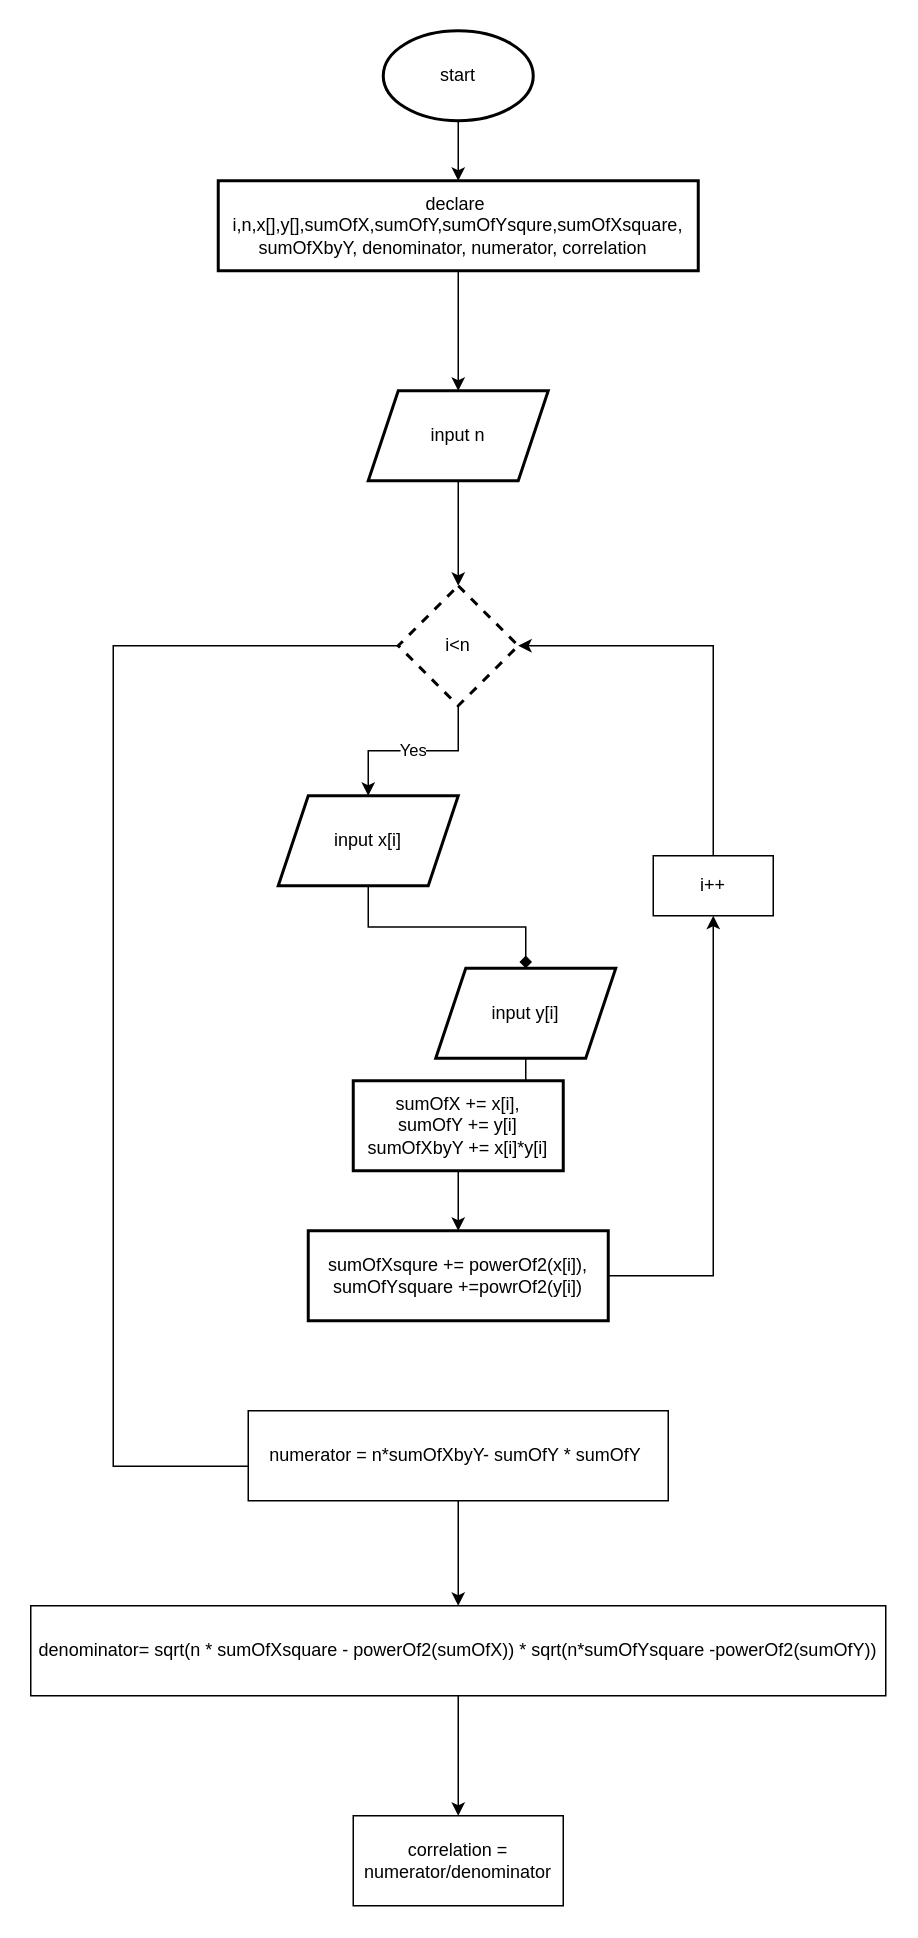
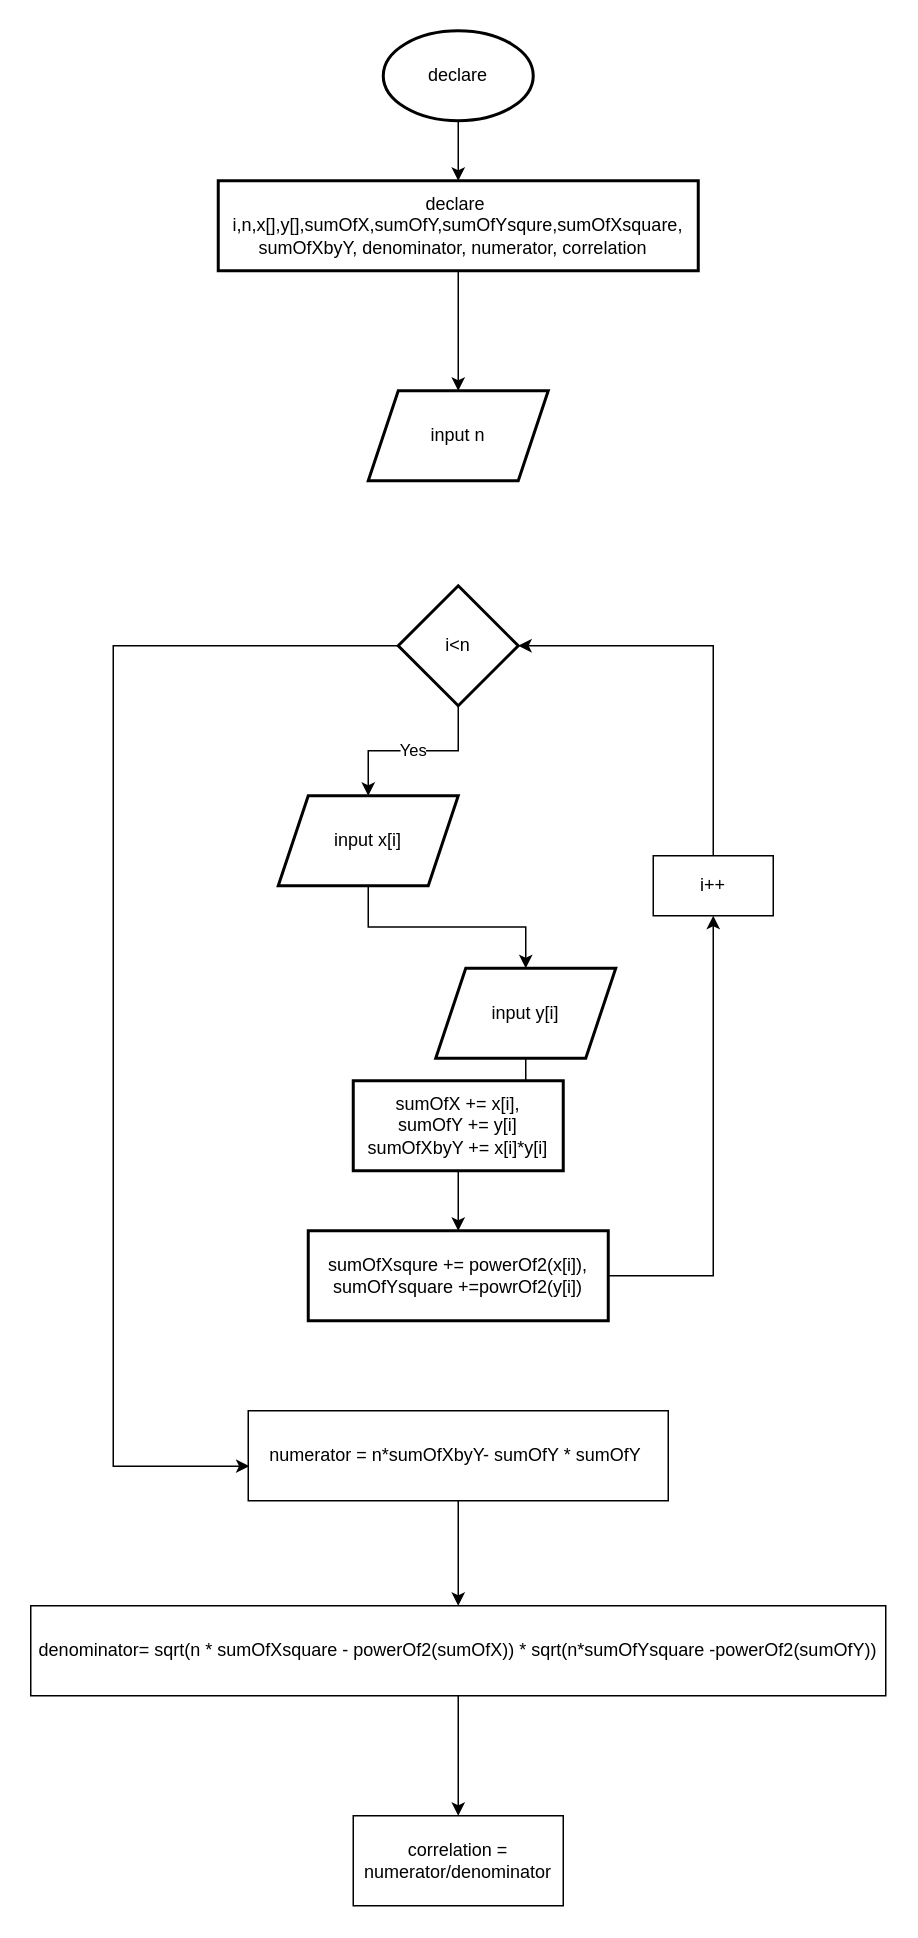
  <mxCell id="0" />
  <mxCell id="1" parent="0" />
  <mxCell id="2" value="" style="edgeStyle=orthogonalEdgeStyle;rounded=0;orthogonalLoop=1;jettySize=auto;html=1;" edge="1" parent="1" source="3" target="5"><mxGeometry relative="1" as="geometry" /></mxCell>
- <mxCell id="3" value="start" style="strokeWidth=2;html=1;shape=mxgraph.flowchart.start_1;whiteSpace=wrap;" vertex="1" parent="1"><mxGeometry x="255" y="20" width="100" height="60" as="geometry" /></mxCell>
+ <mxCell id="3" value="declare" style="strokeWidth=2;html=1;shape=mxgraph.flowchart.start_1;whiteSpace=wrap;" vertex="1" parent="1"><mxGeometry x="255" y="20" width="100" height="60" as="geometry" /></mxCell>
  <mxCell id="4" value="" style="edgeStyle=orthogonalEdgeStyle;rounded=0;orthogonalLoop=1;jettySize=auto;html=1;" edge="1" parent="1" source="5" target="7"><mxGeometry relative="1" as="geometry" /></mxCell>
  <mxCell id="5" value="declare&amp;nbsp;&lt;br&gt;i,n,x[],y[],sumOfX,sumOfY,sumOfYsqure,sumOfXsquare,&lt;br&gt;sumOfXbyY, denominator, n&lt;font style=&quot;background-color: rgb(255, 255, 255);&quot;&gt;&lt;span style=&quot;font-family: inherit; text-align: left;&quot;&gt;&lt;font style=&quot;font-size: 12px;&quot;&gt;umerator, correlation&amp;nbsp;&lt;/font&gt;&lt;/span&gt;&amp;nbsp;&lt;/font&gt;" style="whiteSpace=wrap;html=1;strokeWidth=2;" vertex="1" parent="1"><mxGeometry x="145" y="120" width="320" height="60" as="geometry" /></mxCell>
- <mxCell id="6" value="" style="edgeStyle=orthogonalEdgeStyle;rounded=0;orthogonalLoop=1;jettySize=auto;html=1;" edge="1" parent="1" source="7" target="10"><mxGeometry relative="1" as="geometry" /></mxCell>
  <mxCell id="7" value="input n" style="shape=parallelogram;perimeter=parallelogramPerimeter;whiteSpace=wrap;html=1;fixedSize=1;strokeWidth=2;" vertex="1" parent="1"><mxGeometry x="245" y="260" width="120" height="60" as="geometry" /></mxCell>
  <mxCell id="8" value="Yes" style="edgeStyle=orthogonalEdgeStyle;rounded=0;orthogonalLoop=1;jettySize=auto;html=1;" edge="1" parent="1" source="10" target="12"><mxGeometry relative="1" as="geometry" /></mxCell>
- <mxCell id="9" style="edgeStyle=orthogonalEdgeStyle;rounded=0;orthogonalLoop=1;jettySize=auto;html=1;entryX=0.003;entryY=0.616;entryDx=0;entryDy=0;entryPerimeter=0;fontSize=12;fontColor=#000000;endArrow=none;" edge="1" parent="1" source="10" target="22"><mxGeometry relative="1" as="geometry"><Array as="points"><mxPoint x="75" y="430" /><mxPoint x="75" y="977" /></Array></mxGeometry></mxCell>
- <mxCell id="10" value="i&amp;lt;n" style="rhombus;whiteSpace=wrap;html=1;strokeWidth=2;dashed=1;" vertex="1" parent="1"><mxGeometry x="265" y="390" width="80" height="80" as="geometry" /></mxCell>
- <mxCell id="11" value="" style="edgeStyle=orthogonalEdgeStyle;rounded=0;orthogonalLoop=1;jettySize=auto;html=1;endArrow=diamond;" edge="1" parent="1" source="12" target="14"><mxGeometry relative="1" as="geometry" /></mxCell>
+ <mxCell id="9" style="edgeStyle=orthogonalEdgeStyle;rounded=0;orthogonalLoop=1;jettySize=auto;html=1;entryX=0.003;entryY=0.616;entryDx=0;entryDy=0;entryPerimeter=0;fontSize=12;fontColor=#000000;" edge="1" parent="1" source="10" target="22"><mxGeometry relative="1" as="geometry"><Array as="points"><mxPoint x="75" y="430" /><mxPoint x="75" y="977" /></Array></mxGeometry></mxCell>
+ <mxCell id="10" value="i&amp;lt;n" style="rhombus;whiteSpace=wrap;html=1;strokeWidth=2;" vertex="1" parent="1"><mxGeometry x="265" y="390" width="80" height="80" as="geometry" /></mxCell>
+ <mxCell id="11" value="" style="edgeStyle=orthogonalEdgeStyle;rounded=0;orthogonalLoop=1;jettySize=auto;html=1;" edge="1" parent="1" source="12" target="14"><mxGeometry relative="1" as="geometry" /></mxCell>
  <mxCell id="12" value="input x[i]" style="shape=parallelogram;perimeter=parallelogramPerimeter;whiteSpace=wrap;html=1;fixedSize=1;strokeWidth=2;" vertex="1" parent="1"><mxGeometry x="185" y="530" width="120" height="60" as="geometry" /></mxCell>
  <mxCell id="13" value="" style="edgeStyle=orthogonalEdgeStyle;rounded=0;orthogonalLoop=1;jettySize=auto;html=1;" edge="1" parent="1" source="14" target="16"><mxGeometry relative="1" as="geometry" /></mxCell>
  <mxCell id="14" value="input y[i]" style="shape=parallelogram;perimeter=parallelogramPerimeter;whiteSpace=wrap;html=1;fixedSize=1;strokeWidth=2;" vertex="1" parent="1"><mxGeometry x="290" y="645" width="120" height="60" as="geometry" /></mxCell>
  <mxCell id="15" value="" style="edgeStyle=orthogonalEdgeStyle;rounded=0;orthogonalLoop=1;jettySize=auto;html=1;" edge="1" parent="1" source="16" target="18"><mxGeometry relative="1" as="geometry" /></mxCell>
  <mxCell id="16" value="sumOfX += x[i],&lt;br&gt;sumOfY += y[i]&lt;br&gt;sumOfXbyY += x[i]*y[i]" style="whiteSpace=wrap;html=1;strokeWidth=2;" vertex="1" parent="1"><mxGeometry x="235" y="720" width="140" height="60" as="geometry" /></mxCell>
  <mxCell id="17" style="edgeStyle=orthogonalEdgeStyle;rounded=0;orthogonalLoop=1;jettySize=auto;html=1;exitX=1;exitY=0.5;exitDx=0;exitDy=0;" edge="1" parent="1" source="18" target="20"><mxGeometry relative="1" as="geometry" /></mxCell>
  <mxCell id="18" value="sumOfXsqure += powerOf2(x[i]),&lt;br&gt;sumOfYsquare +=powrOf2(y[i])" style="whiteSpace=wrap;html=1;strokeWidth=2;" vertex="1" parent="1"><mxGeometry x="205" y="820" width="200" height="60" as="geometry" /></mxCell>
  <mxCell id="19" style="edgeStyle=orthogonalEdgeStyle;rounded=0;orthogonalLoop=1;jettySize=auto;html=1;entryX=1;entryY=0.5;entryDx=0;entryDy=0;" edge="1" parent="1" source="20" target="10"><mxGeometry relative="1" as="geometry"><Array as="points"><mxPoint x="475" y="430" /></Array></mxGeometry></mxCell>
  <mxCell id="20" value="i++" style="rounded=0;whiteSpace=wrap;html=1;" vertex="1" parent="1"><mxGeometry x="435" y="570" width="80" height="40" as="geometry" /></mxCell>
  <mxCell id="21" value="" style="edgeStyle=orthogonalEdgeStyle;rounded=0;orthogonalLoop=1;jettySize=auto;html=1;fontSize=12;fontColor=#000000;" edge="1" parent="1" source="22" target="24"><mxGeometry relative="1" as="geometry" /></mxCell>
  <mxCell id="22" value="&lt;span style=&quot;color: rgb(0, 0, 0); font-family: inherit; font-size: 12px; font-style: normal; font-variant-ligatures: normal; font-variant-caps: normal; font-weight: 400; letter-spacing: normal; orphans: 2; text-indent: 0px; text-transform: none; widows: 2; word-spacing: 0px; -webkit-text-stroke-width: 0px; text-decoration-thickness: initial; text-decoration-style: initial; text-decoration-color: initial; text-align: left;&quot;&gt;&lt;font style=&quot;font-size: 12px;&quot;&gt;numerator = n*sumOfXbyY- sumOfY * sumOfY&lt;/font&gt;&lt;/span&gt;&lt;span style=&quot;color: rgb(0, 0, 0); font-family: Helvetica; font-size: 12px; font-style: normal; font-variant-ligatures: normal; font-variant-caps: normal; font-weight: 400; letter-spacing: normal; orphans: 2; text-align: center; text-indent: 0px; text-transform: none; widows: 2; word-spacing: 0px; -webkit-text-stroke-width: 0px; background-color: rgb(255, 255, 255); text-decoration-thickness: initial; text-decoration-style: initial; text-decoration-color: initial; float: none; display: inline !important;&quot;&gt;&amp;nbsp;&lt;/span&gt;" style="rounded=0;whiteSpace=wrap;html=1;labelBackgroundColor=#FFFFFF;fontSize=12;fontColor=#000000;" vertex="1" parent="1"><mxGeometry x="165" y="940" width="280" height="60" as="geometry" /></mxCell>
  <mxCell id="23" value="" style="edgeStyle=orthogonalEdgeStyle;rounded=0;orthogonalLoop=1;jettySize=auto;html=1;fontSize=12;fontColor=#000000;" edge="1" parent="1" source="24" target="25"><mxGeometry relative="1" as="geometry" /></mxCell>
  <mxCell id="24" value="denominator= sqrt(n * sumOfXsquare - powerOf2(sumOfX)) * sqrt(n*sumOfYsquare -powerOf2(sumOfY))" style="whiteSpace=wrap;html=1;fontColor=#000000;rounded=0;labelBackgroundColor=#FFFFFF;" vertex="1" parent="1"><mxGeometry x="20" y="1070" width="570" height="60" as="geometry" /></mxCell>
  <mxCell id="25" value="correlation = numerator/denominator" style="whiteSpace=wrap;html=1;fontColor=#000000;rounded=0;labelBackgroundColor=#FFFFFF;" vertex="1" parent="1"><mxGeometry x="235" y="1210" width="140" height="60" as="geometry" /></mxCell>
